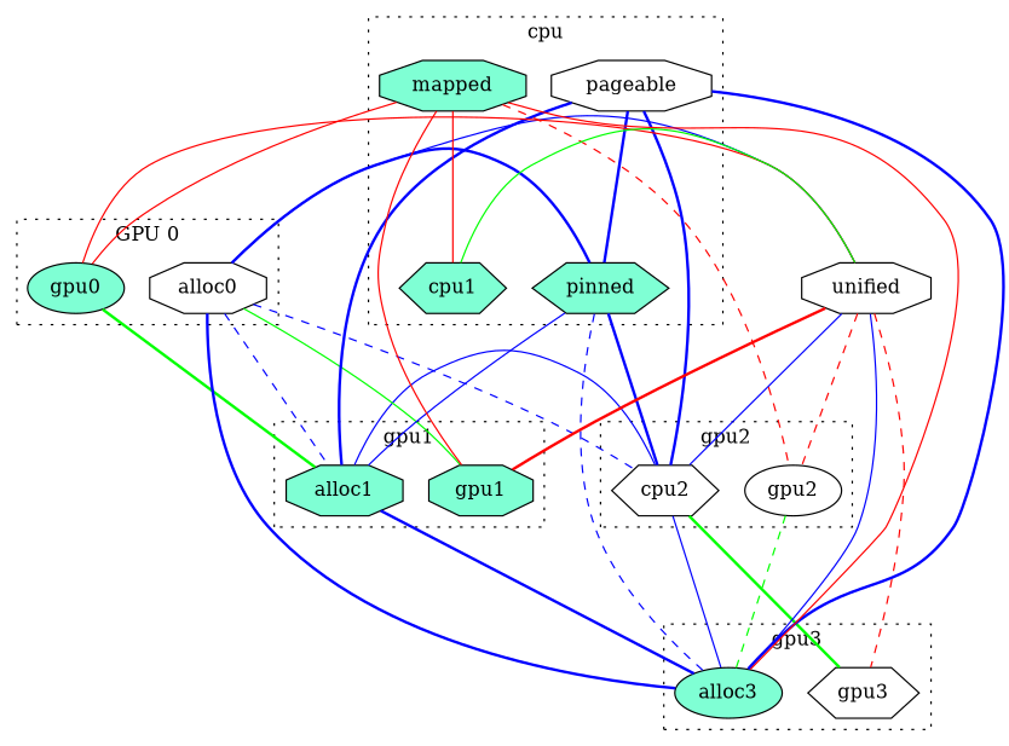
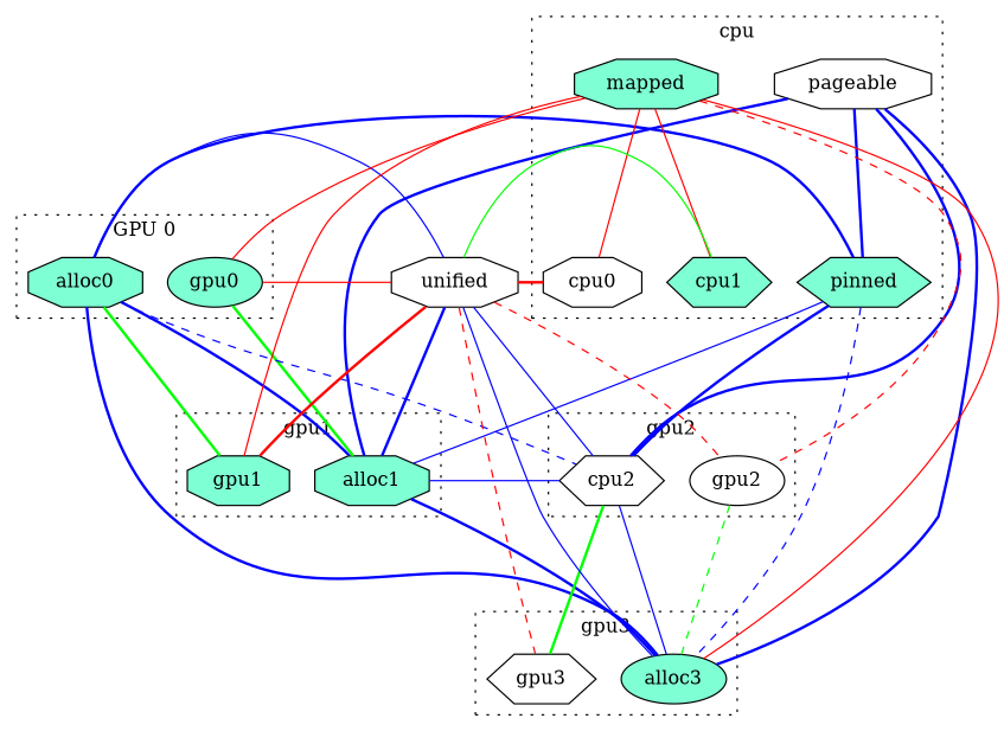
  graph {
    nodesep=0.25
    ranksep=1.5
    node [fillcolor=aquamarine shape=octagon style=filled]
    edge [color=blue style=solid]
    alloc1
    gpu1
-   alloc0 [fillcolor=white]
+   alloc0
    gpu0 [shape=ellipse]
    n5 [fillcolor=white label=cpu2 shape=hexagon]
    gpu2 [fillcolor=white shape=ellipse]
    alloc3 [shape=ellipse]
    gpu3 [fillcolor=white shape=hexagon]
    pinned [shape=hexagon]
    pageable [fillcolor=white]
    mapped
+   cpu0 [fillcolor=white]
    cpu1 [shape=hexagon]
    unified [fillcolor=white]
    subgraph cluster_1 {
      label=gpu1
      style=dotted
      alloc1
      gpu1
    }
    subgraph cluster_2 {
      label="GPU 0"
      style=dotted
      alloc0
      gpu0
    }
    subgraph cluster_3 {
      label=gpu2
      style=dotted
      n5
      gpu2
    }
    subgraph cluster_4 {
      label=gpu3
      style=dotted
      alloc3
      gpu3
    }
    subgraph cluster_5 {
      label=cpu
      style=dotted
      pinned
      pageable
      mapped
+     cpu0
      cpu1
    }
    alloc1 -- gpu0 [color=green style=bold]
    alloc1 -- n5
    alloc1 -- alloc3 [style=bold]
-   alloc0 -- alloc1 [style=dashed]
-   alloc0 -- gpu1 [color=green]
+   alloc1 -- unified [style=bold]
+   alloc0 -- alloc1 [style=bold]
+   alloc0 -- gpu1 [color=green style=bold]
    alloc0 -- n5 [style=dashed]
    alloc0 -- alloc3 [style=bold]
    alloc0 -- unified
    n5 -- alloc3
    n5 -- gpu3 [color=green style=bold]
    n5 -- unified
    alloc3 -- gpu2 [color=green style=dashed]
    alloc3 -- unified
    pinned -- alloc1
    pinned -- alloc0 [style=bold]
    pinned -- n5 [style=bold]
    pinned -- alloc3 [style=dashed]
    pageable -- alloc1 [style=bold]
    pageable -- n5 [style=bold]
    pageable -- alloc3 [style=bold]
    pageable -- pinned [style=bold]
    mapped -- gpu1 [color=red]
    mapped -- gpu0 [color=red]
    mapped -- gpu2 [color=red style=dashed]
    mapped -- alloc3 [color=red]
+   mapped -- cpu0 [color=red]
    mapped -- cpu1 [color=red]
    unified -- gpu1 [color=red style=bold]
    unified -- gpu0 [color=red]
    unified -- gpu2 [color=red style=dashed]
    unified -- gpu3 [color=red style=dashed]
+   unified -- cpu0 [color=red style=bold]
    unified -- cpu1 [color=green]
  }
